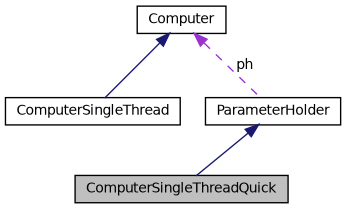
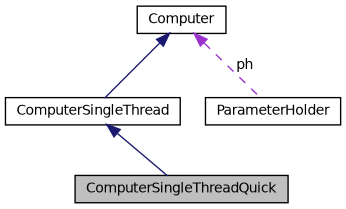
  digraph {
    node [color=black fillcolor=white fontname=Helvetica fontsize=10 shape=record style=filled]
    edge [color=midnightblue dir=back fontname=Helvetica fontsize=10 labelfontname=Helvetica labelfontsize=10 style=solid]
    n1 [fillcolor=grey75 fontcolor=black height=0.2 label=ComputerSingleThreadQuick width=0.4]
    n2 [height=0.2 label=ComputerSingleThread width=0.4]
    n3 [height=0.2 label=Computer width=0.4]
    n4 [height=0.2 label=ParameterHolder width=0.4]
-   n4 -> n1
+   n2 -> n1
    n3 -> n2
    n3 -> n4 [color=darkorchid3 label=" ph" style=dashed]
  }
